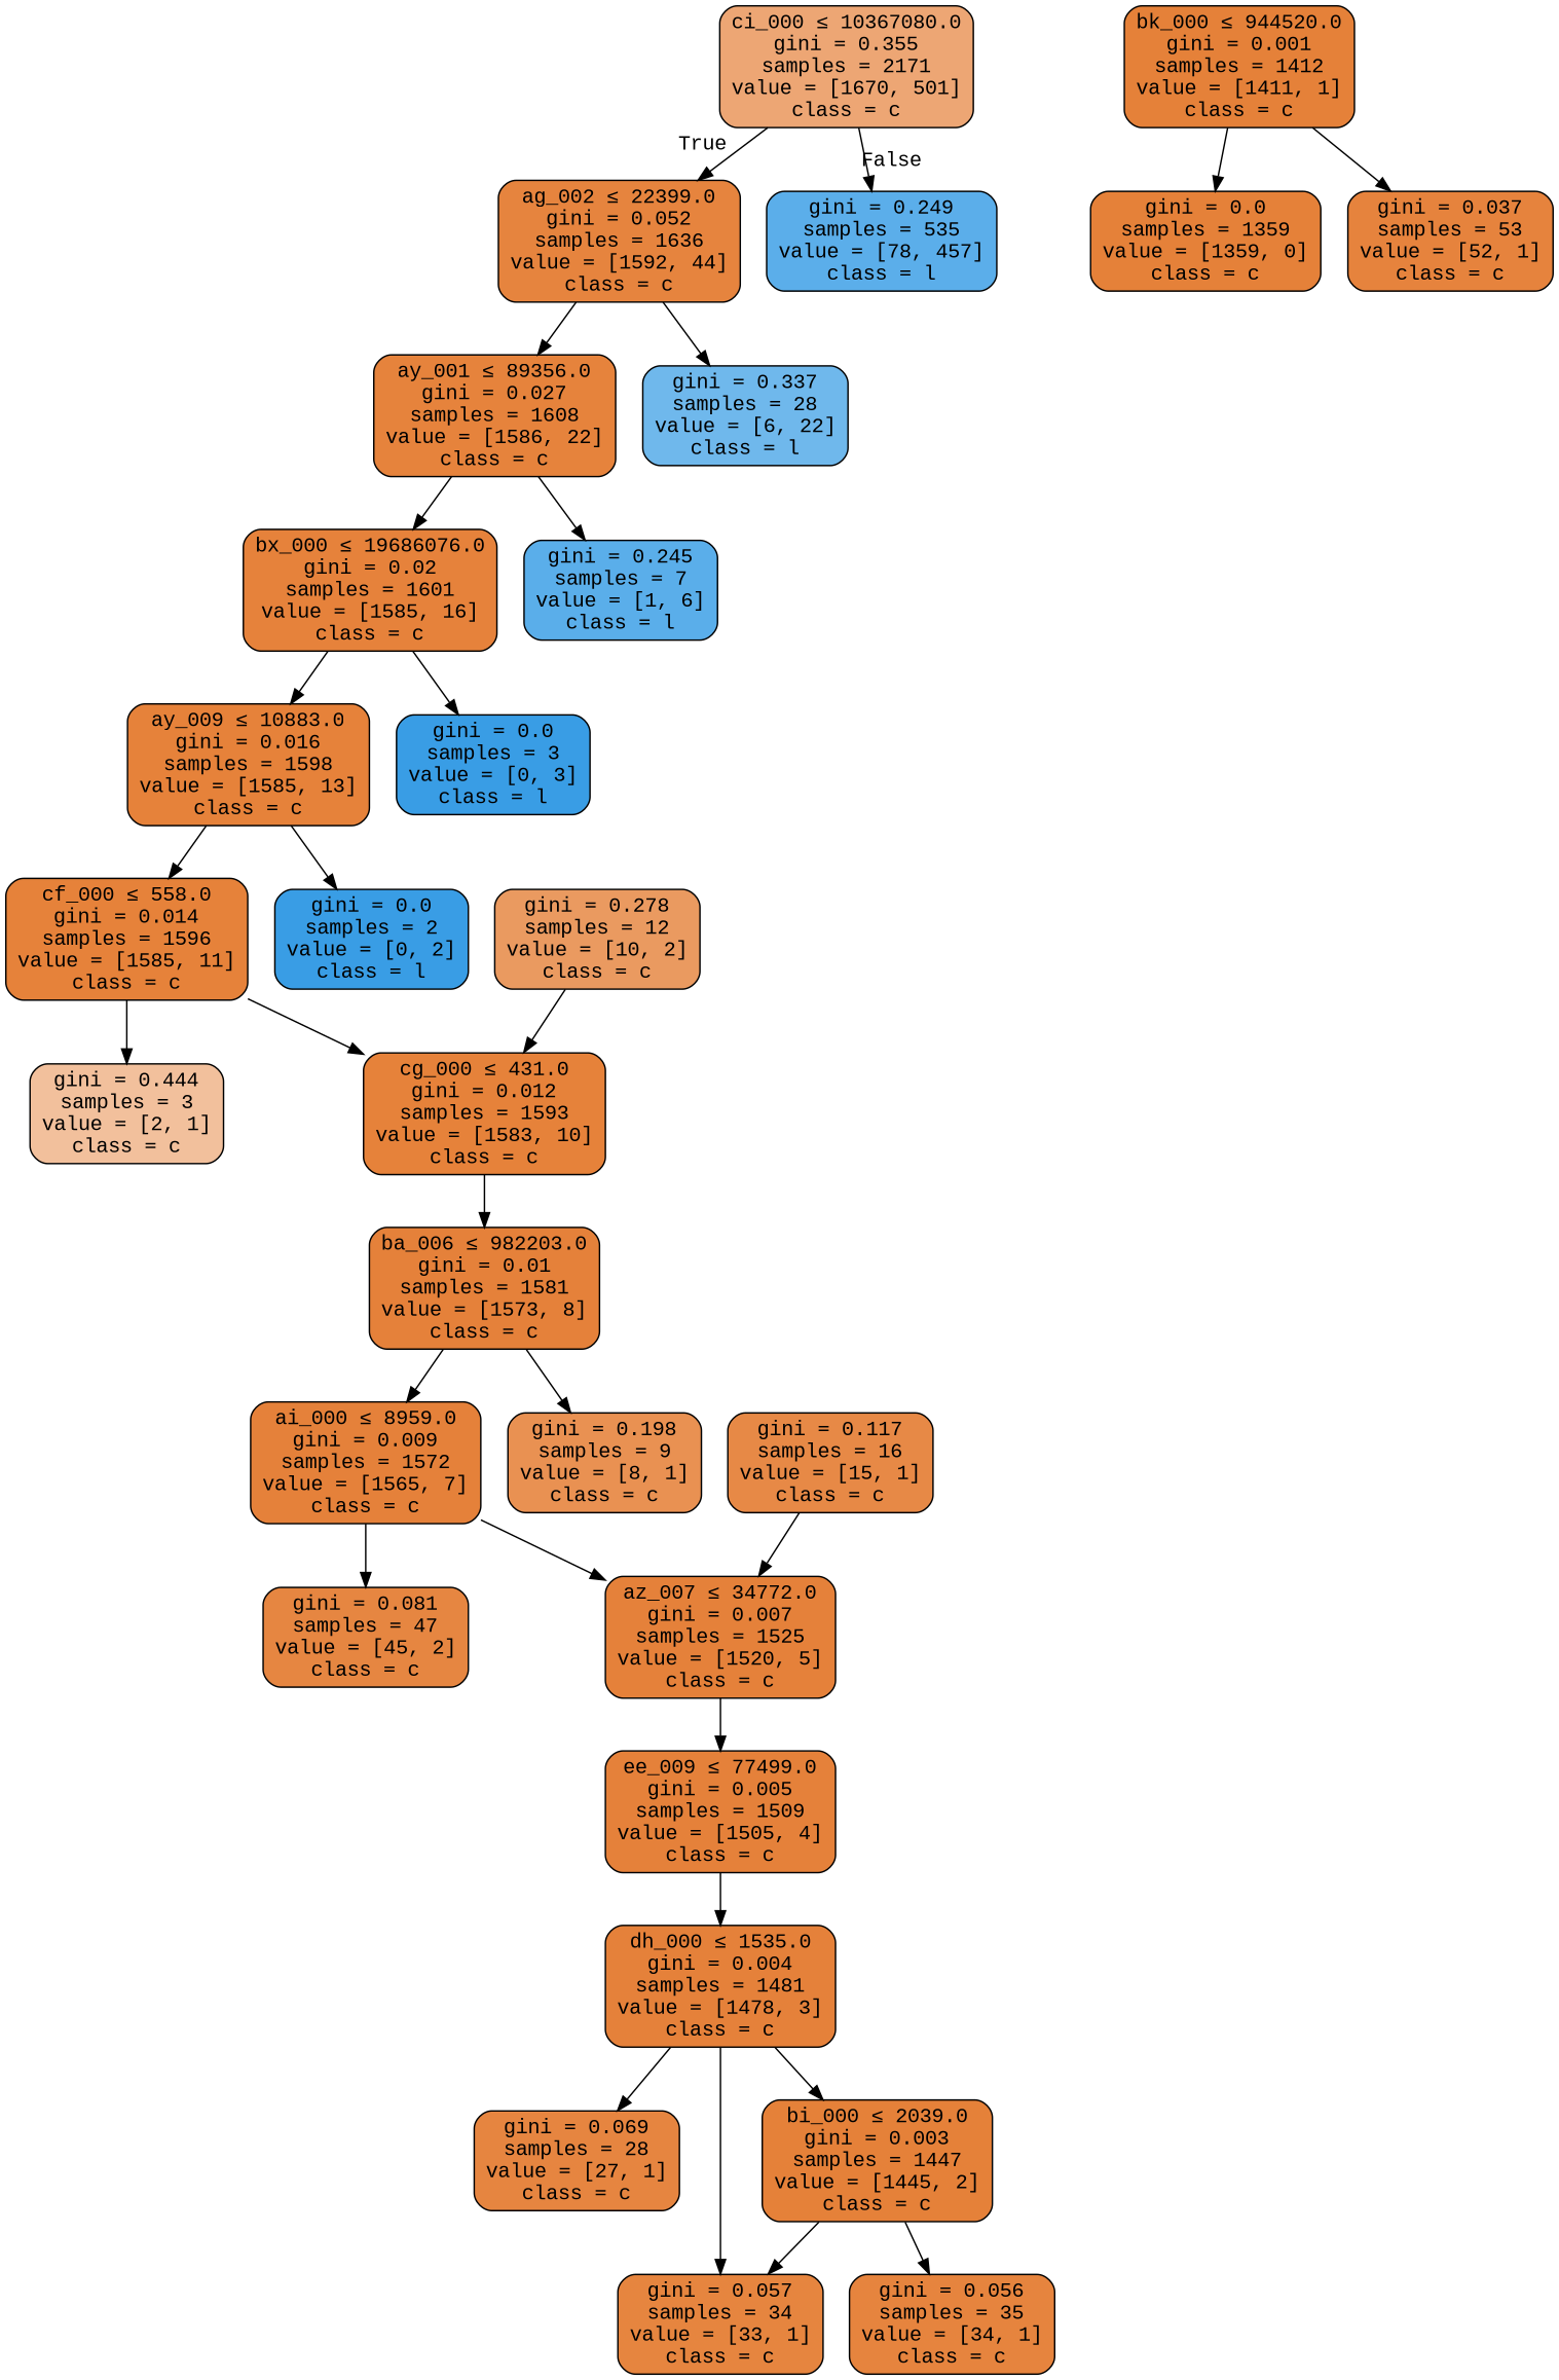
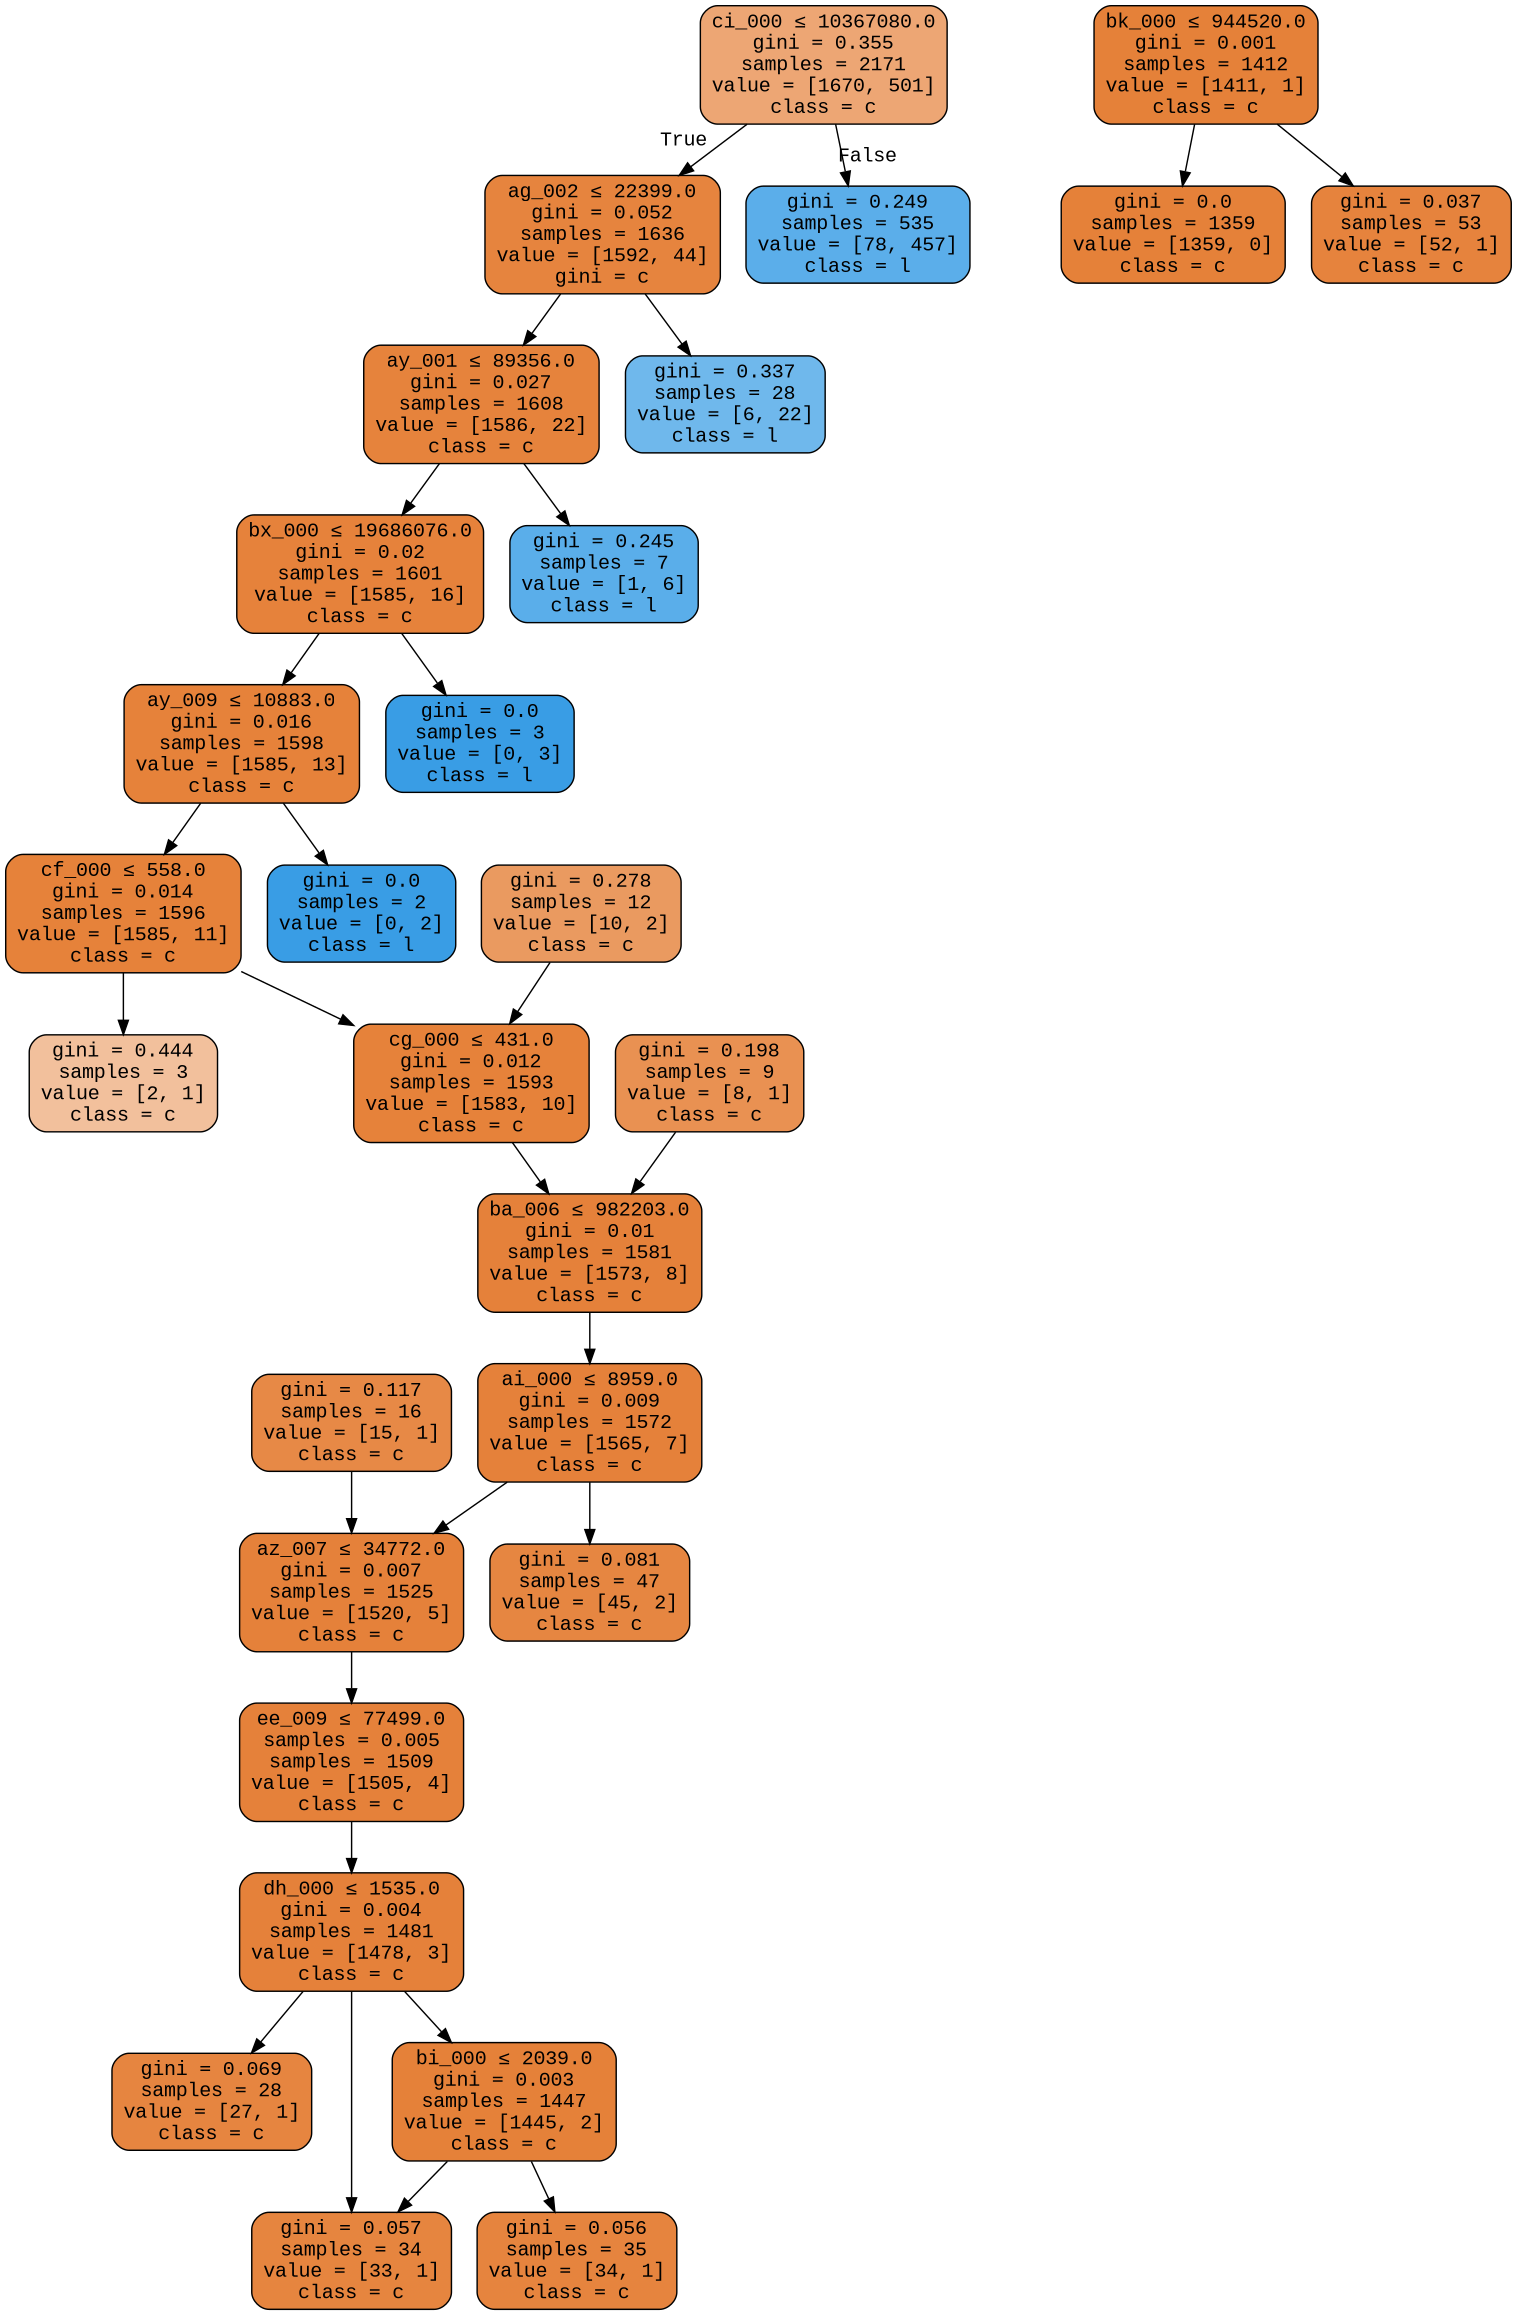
  digraph {
    fontname="Liberation Mono"
    node [color=black fillcolor="#e58139fe" fontname="Liberation Mono" shape=box style="filled, rounded"]
    edge [fontname="Liberation Mono"]
    n1 [fillcolor="#e58139b3" label=<ci_000 &le; 10367080.0<br/>gini = 0.355<br/>samples = 2171<br/>value = [1670, 501]<br/>class = c>]
-   n2 [fillcolor="#e58139f8" label=<ag_002 &le; 22399.0<br/>gini = 0.052<br/>samples = 1636<br/>value = [1592, 44]<br/>class = c>]
+   n2 [fillcolor="#e58139f8" label=<ag_002 &le; 22399.0<br/>gini = 0.052<br/>samples = 1636<br/>value = [1592, 44]<br/>gini = c>]
    n3 [fillcolor="#399de5d3" label=<gini = 0.249<br/>samples = 535<br/>value = [78, 457]<br/>class = l>]
    n4 [fillcolor="#e58139fb" label=<ay_001 &le; 89356.0<br/>gini = 0.027<br/>samples = 1608<br/>value = [1586, 22]<br/>class = c>]
    n5 [fillcolor="#399de5b9" label=<gini = 0.337<br/>samples = 28<br/>value = [6, 22]<br/>class = l>]
    n6 [fillcolor="#e58139fc" label=<bx_000 &le; 19686076.0<br/>gini = 0.02<br/>samples = 1601<br/>value = [1585, 16]<br/>class = c>]
    n7 [fillcolor="#399de5d4" label=<gini = 0.245<br/>samples = 7<br/>value = [1, 6]<br/>class = l>]
    n8 [fillcolor="#e58139fd" label=<ay_009 &le; 10883.0<br/>gini = 0.016<br/>samples = 1598<br/>value = [1585, 13]<br/>class = c>]
    n9 [fillcolor="#399de5ff" label=<gini = 0.0<br/>samples = 3<br/>value = [0, 3]<br/>class = l>]
    n10 [fillcolor="#e58139fd" label=<cf_000 &le; 558.0<br/>gini = 0.014<br/>samples = 1596<br/>value = [1585, 11]<br/>class = c>]
    n11 [fillcolor="#399de5ff" label=<gini = 0.0<br/>samples = 2<br/>value = [0, 2]<br/>class = l>]
    n12 [fillcolor="#e58139fd" label=<cg_000 &le; 431.0<br/>gini = 0.012<br/>samples = 1593<br/>value = [1583, 10]<br/>class = c>]
    n13 [fillcolor="#e581397f" label=<gini = 0.444<br/>samples = 3<br/>value = [2, 1]<br/>class = c>]
    n14 [label=<ba_006 &le; 982203.0<br/>gini = 0.01<br/>samples = 1581<br/>value = [1573, 8]<br/>class = c>]
    n15 [label=<ai_000 &le; 8959.0<br/>gini = 0.009<br/>samples = 1572<br/>value = [1565, 7]<br/>class = c>]
    n16 [fillcolor="#e58139df" label=<gini = 0.198<br/>samples = 9<br/>value = [8, 1]<br/>class = c>]
    n17 [fillcolor="#e58139cc" label=<gini = 0.278<br/>samples = 12<br/>value = [10, 2]<br/>class = c>]
    n18 [label=<az_007 &le; 34772.0<br/>gini = 0.007<br/>samples = 1525<br/>value = [1520, 5]<br/>class = c>]
    n19 [fillcolor="#e58139f4" label=<gini = 0.081<br/>samples = 47<br/>value = [45, 2]<br/>class = c>]
-   n20 [label=<ee_009 &le; 77499.0<br/>gini = 0.005<br/>samples = 1509<br/>value = [1505, 4]<br/>class = c>]
+   n20 [label=<ee_009 &le; 77499.0<br/>samples = 0.005<br/>samples = 1509<br/>value = [1505, 4]<br/>class = c>]
    n21 [label=<dh_000 &le; 1535.0<br/>gini = 0.004<br/>samples = 1481<br/>value = [1478, 3]<br/>class = c>]
    n22 [fillcolor="#e58139ee" label=<gini = 0.117<br/>samples = 16<br/>value = [15, 1]<br/>class = c>]
    n23 [fillcolor="#e58139f6" label=<gini = 0.069<br/>samples = 28<br/>value = [27, 1]<br/>class = c>]
    n24 [fillcolor="#e58139ff" label=<bi_000 &le; 2039.0<br/>gini = 0.003<br/>samples = 1447<br/>value = [1445, 2]<br/>class = c>]
    n25 [fillcolor="#e58139f7" label=<gini = 0.057<br/>samples = 34<br/>value = [33, 1]<br/>class = c>]
    n26 [fillcolor="#e58139f8" label=<gini = 0.056<br/>samples = 35<br/>value = [34, 1]<br/>class = c>]
    n27 [fillcolor="#e58139ff" label=<bk_000 &le; 944520.0<br/>gini = 0.001<br/>samples = 1412<br/>value = [1411, 1]<br/>class = c>]
    n28 [fillcolor="#e58139ff" label=<gini = 0.0<br/>samples = 1359<br/>value = [1359, 0]<br/>class = c>]
    n29 [fillcolor="#e58139fa" label=<gini = 0.037<br/>samples = 53<br/>value = [52, 1]<br/>class = c>]
    n1 -> n2 [headlabel=True labelangle=45 labeldistance=2.5]
    n1 -> n3 [headlabel=False labelangle=-45 labeldistance=2.5]
    n2 -> n4
    n2 -> n5
    n4 -> n6
    n4 -> n7
    n6 -> n8
    n6 -> n9
    n8 -> n10
    n8 -> n11
    n10 -> n12
    n10 -> n13
    n12 -> n14
    n14 -> n15
-   n14 -> n16
+   n16 -> n14
    n15 -> n18
    n15 -> n19
    n17 -> n12
    n18 -> n20
    n20 -> n21
    n21 -> n23
    n21 -> n24
    n21 -> n25
    n22 -> n18
    n24 -> n25
    n24 -> n26
    n27 -> n28
    n27 -> n29
  }
